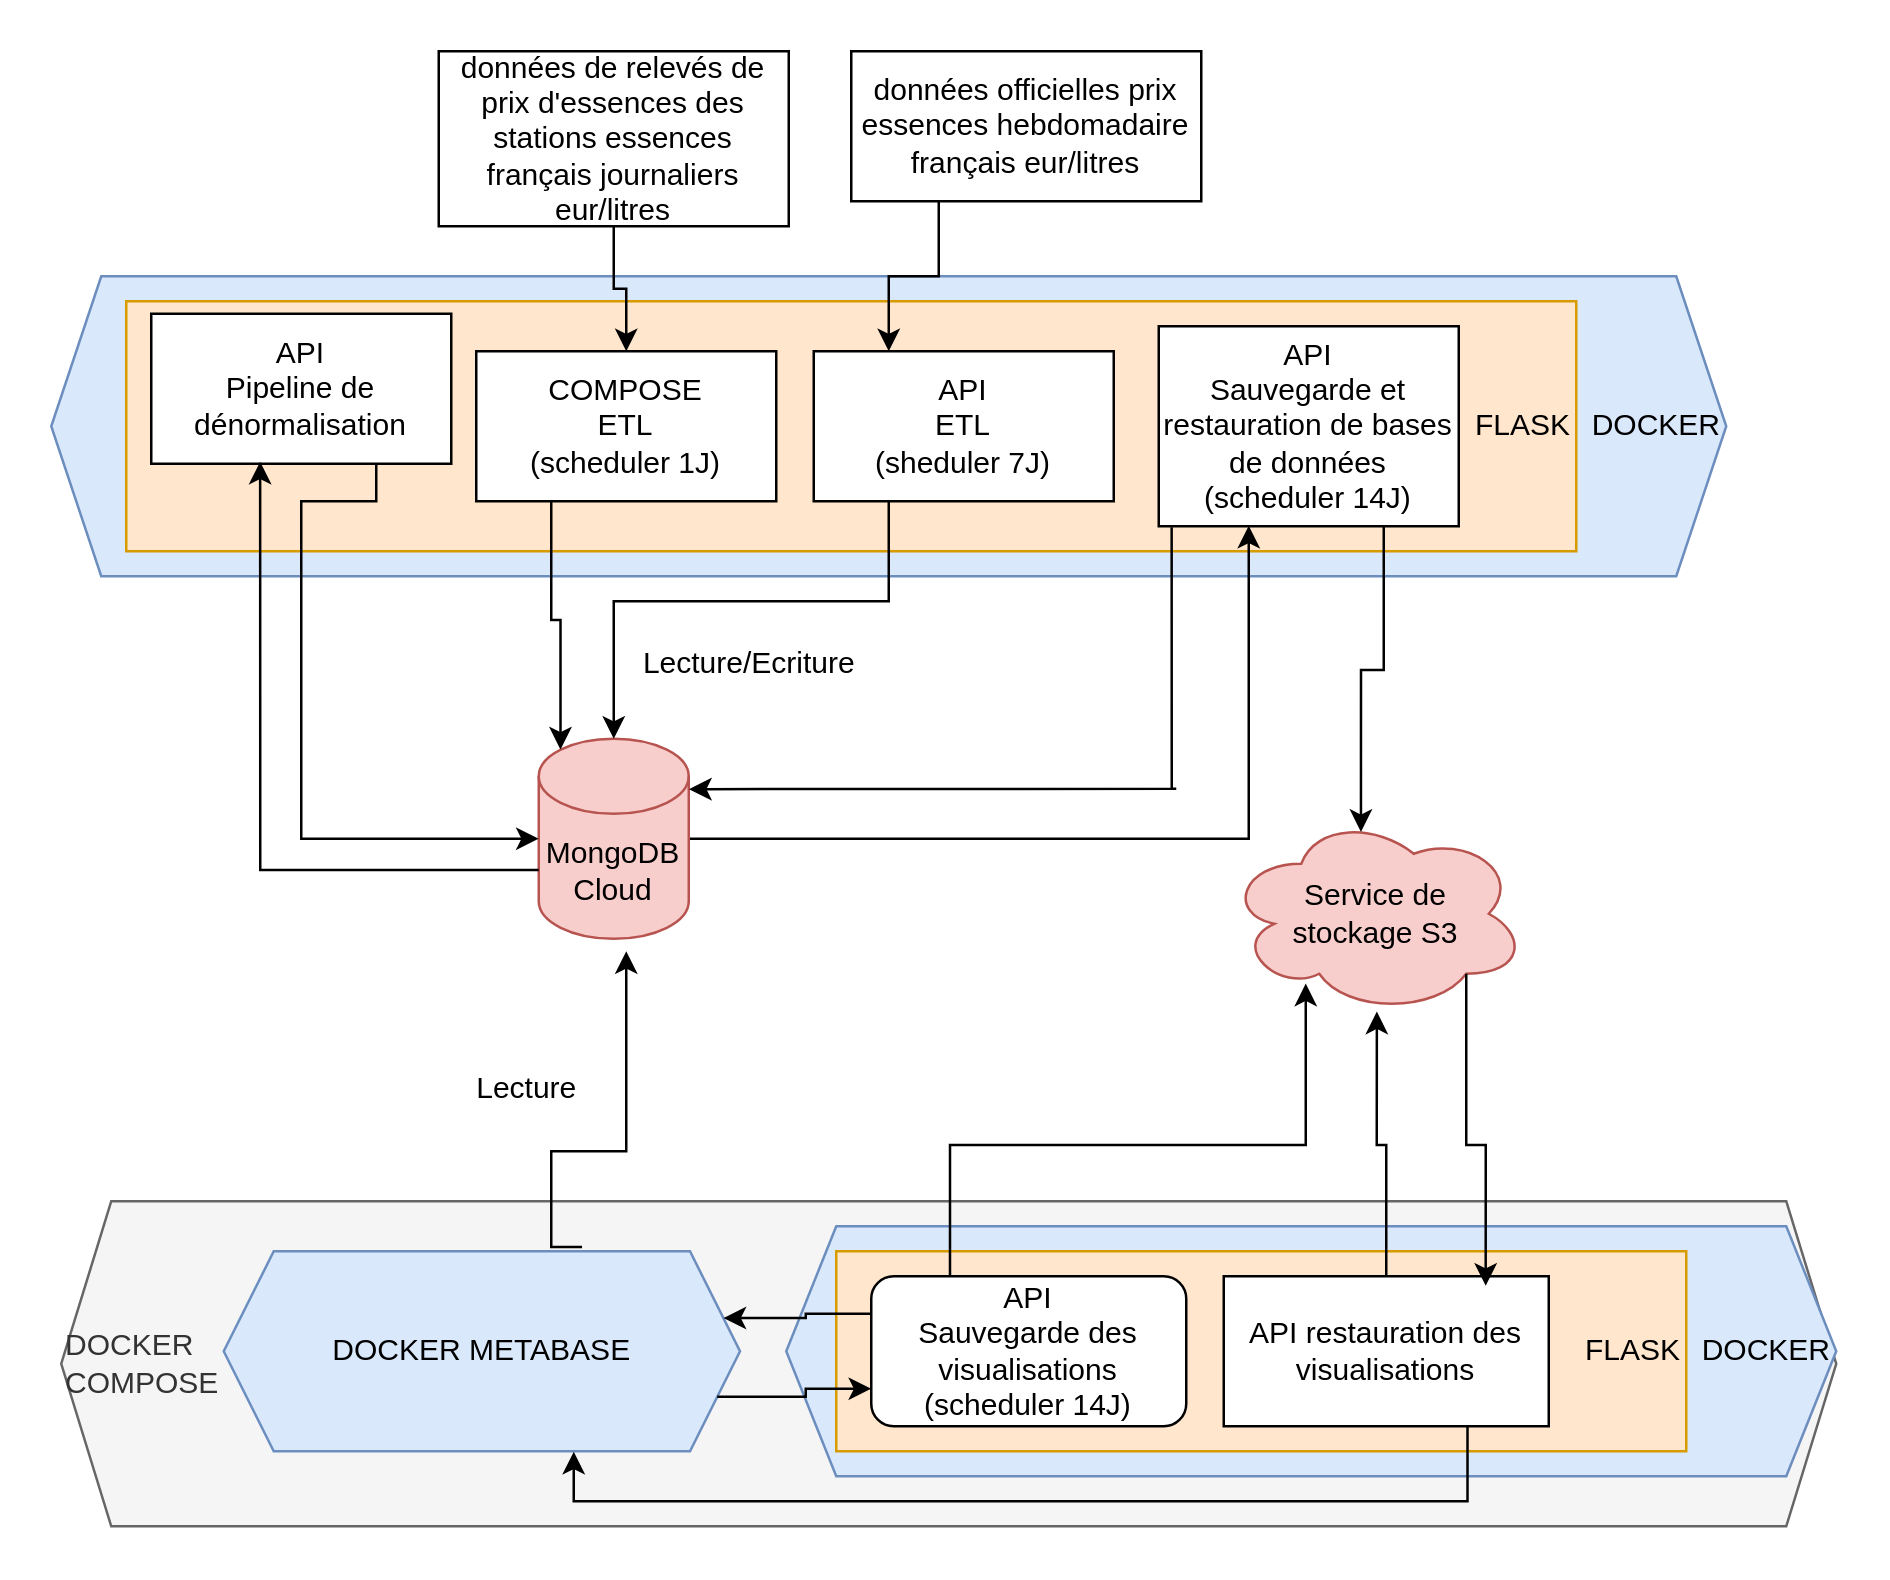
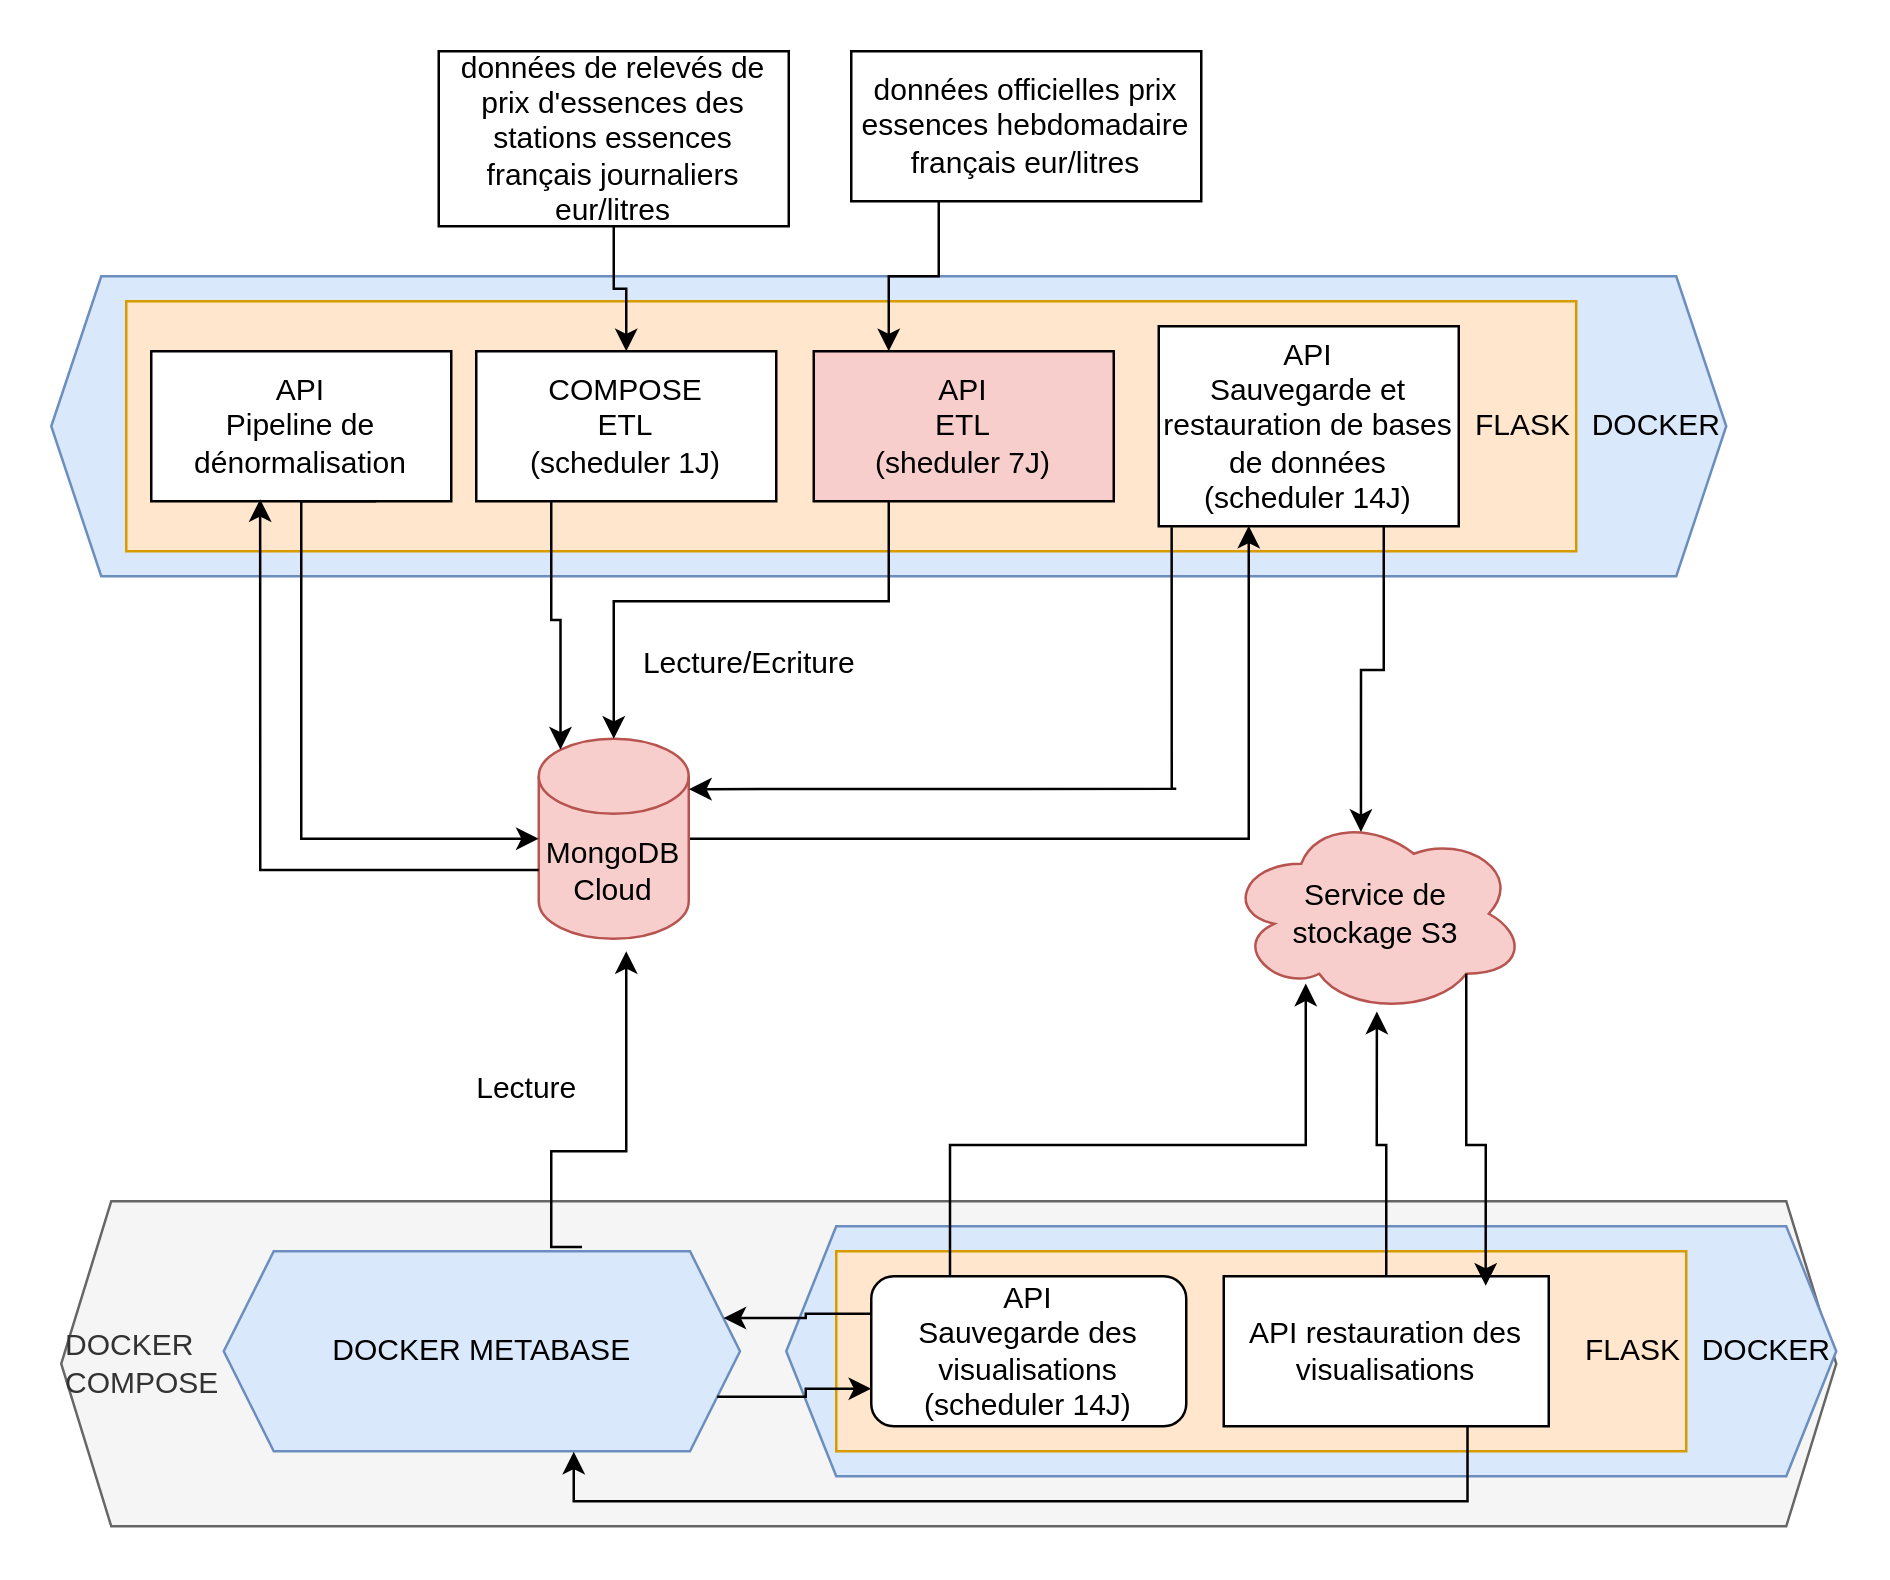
  <mxCell id="0" />
  <mxCell id="1" parent="0" />
  <mxCell id="2" value="DOCKER&lt;br&gt;COMPOSE" style="shape=hexagon;perimeter=hexagonPerimeter2;whiteSpace=wrap;html=1;fixedSize=1;align=left;fillColor=#f5f5f5;strokeColor=#666666;fontColor=#333333;" parent="1" vertex="1"><mxGeometry x="24" y="480" width="710" height="130" as="geometry" /></mxCell>
  <mxCell id="3" value="DOCKER" style="shape=hexagon;perimeter=hexagonPerimeter2;whiteSpace=wrap;html=1;fixedSize=1;align=right;fillColor=#dae8fc;strokeColor=#6c8ebf;" parent="1" vertex="1"><mxGeometry x="314" y="490" width="420" height="100" as="geometry" /></mxCell>
  <mxCell id="4" style="edgeStyle=orthogonalEdgeStyle;rounded=0;orthogonalLoop=1;jettySize=auto;html=1;exitX=0.694;exitY=-0.021;exitDx=0;exitDy=0;exitPerimeter=0;" parent="1" source="5" edge="1"><mxGeometry relative="1" as="geometry"><mxPoint x="250" y="380" as="targetPoint" /><Array as="points"><mxPoint x="220" y="498" /><mxPoint x="220" y="460" /><mxPoint x="250" y="460" /></Array></mxGeometry></mxCell>
  <mxCell id="5" value="DOCKER METABASE" style="shape=hexagon;perimeter=hexagonPerimeter2;whiteSpace=wrap;html=1;fixedSize=1;align=center;fillColor=#dae8fc;strokeColor=#6c8ebf;" parent="1" vertex="1"><mxGeometry x="89" y="500" width="206.5" height="80" as="geometry" /></mxCell>
  <mxCell id="6" value="DOCKER" style="shape=hexagon;perimeter=hexagonPerimeter2;whiteSpace=wrap;html=1;fixedSize=1;align=right;fillColor=#dae8fc;strokeColor=#6c8ebf;" parent="1" vertex="1"><mxGeometry x="20" y="110" width="670" height="120" as="geometry" /></mxCell>
  <mxCell id="7" value="FLASK" style="rounded=0;whiteSpace=wrap;html=1;align=right;fillColor=#ffe6cc;strokeColor=#d79b00;" parent="1" vertex="1"><mxGeometry x="50" y="120" width="580" height="100" as="geometry" /></mxCell>
  <mxCell id="8" style="edgeStyle=orthogonalEdgeStyle;rounded=0;orthogonalLoop=1;jettySize=auto;html=1;exitX=0.5;exitY=1;exitDx=0;exitDy=0;" parent="1" source="9" target="12" edge="1"><mxGeometry relative="1" as="geometry" /></mxCell>
  <mxCell id="9" value="&lt;span style=&quot;background-color: transparent; color: light-dark(rgb(0, 0, 0), rgb(255, 255, 255));&quot;&gt;données de relevés de prix d'essences des stations essences français journaliers eur/litres&lt;/span&gt;" style="rounded=0;whiteSpace=wrap;html=1;" parent="1" vertex="1"><mxGeometry x="175" y="20" width="140" height="70" as="geometry" /></mxCell>
  <mxCell id="10" style="edgeStyle=orthogonalEdgeStyle;rounded=0;orthogonalLoop=1;jettySize=auto;html=1;exitX=0.25;exitY=1;exitDx=0;exitDy=0;entryX=0.25;entryY=0;entryDx=0;entryDy=0;" parent="1" source="11" target="13" edge="1"><mxGeometry relative="1" as="geometry" /></mxCell>
  <mxCell id="11" value="données officielles prix essences hebdomadaire&lt;div&gt;français eur/litres&lt;/div&gt;" style="rounded=0;whiteSpace=wrap;html=1;" parent="1" vertex="1"><mxGeometry x="340" y="20" width="140" height="60" as="geometry" /></mxCell>
  <mxCell id="12" value="COMPOSE&lt;br&gt;ETL&lt;br&gt;(scheduler 1J)" style="rounded=0;whiteSpace=wrap;html=1;" parent="1" vertex="1"><mxGeometry x="190" y="140" width="120" height="60" as="geometry" /></mxCell>
- <mxCell id="13" value="API&lt;br&gt;ETL&lt;br&gt;(sheduler 7J)" style="rounded=0;whiteSpace=wrap;html=1;" parent="1" vertex="1"><mxGeometry x="325" y="140" width="120" height="60" as="geometry" /></mxCell>
+ <mxCell id="13" value="API&lt;br&gt;ETL&lt;br&gt;(sheduler 7J)" style="rounded=0;whiteSpace=wrap;html=1;fillColor=#f8cecc;" parent="1" vertex="1"><mxGeometry x="325" y="140" width="120" height="60" as="geometry" /></mxCell>
  <mxCell id="14" style="edgeStyle=orthogonalEdgeStyle;rounded=0;orthogonalLoop=1;jettySize=auto;html=1;exitX=1;exitY=0.5;exitDx=0;exitDy=0;exitPerimeter=0;entryX=0.3;entryY=0.997;entryDx=0;entryDy=0;entryPerimeter=0;" parent="1" source="15" target="16" edge="1"><mxGeometry relative="1" as="geometry"><mxPoint x="480" y="200" as="targetPoint" /><Array as="points"><mxPoint x="499" y="335" /></Array></mxGeometry></mxCell>
  <mxCell id="15" value="MongoDB&lt;br&gt;Cloud" style="shape=cylinder3;whiteSpace=wrap;html=1;boundedLbl=1;backgroundOutline=1;size=15;fillColor=#f8cecc;strokeColor=#b85450;" parent="1" vertex="1"><mxGeometry x="215" y="295" width="60" height="80" as="geometry" /></mxCell>
  <mxCell id="16" value="API&lt;br&gt;Sauvegarde et restauration de bases de données&lt;br&gt;(scheduler 14J)" style="rounded=0;whiteSpace=wrap;html=1;" parent="1" vertex="1"><mxGeometry x="463" y="130" width="120" height="80" as="geometry" /></mxCell>
  <mxCell id="17" style="edgeStyle=orthogonalEdgeStyle;rounded=0;orthogonalLoop=1;jettySize=auto;html=1;exitX=0.25;exitY=1;exitDx=0;exitDy=0;entryX=0.145;entryY=0;entryDx=0;entryDy=4.35;entryPerimeter=0;" parent="1" source="12" target="15" edge="1"><mxGeometry relative="1" as="geometry" /></mxCell>
  <mxCell id="18" style="edgeStyle=orthogonalEdgeStyle;rounded=0;orthogonalLoop=1;jettySize=auto;html=1;exitX=0.25;exitY=1;exitDx=0;exitDy=0;entryX=0.5;entryY=0;entryDx=0;entryDy=0;entryPerimeter=0;" parent="1" source="13" target="15" edge="1"><mxGeometry relative="1" as="geometry"><Array as="points"><mxPoint x="355" y="240" /><mxPoint x="245" y="240" /></Array></mxGeometry></mxCell>
  <mxCell id="19" style="edgeStyle=orthogonalEdgeStyle;rounded=0;orthogonalLoop=1;jettySize=auto;html=1;exitX=0.043;exitY=1.005;exitDx=0;exitDy=0;entryX=1.002;entryY=0.252;entryDx=0;entryDy=0;entryPerimeter=0;exitPerimeter=0;" parent="1" source="16" target="15" edge="1"><mxGeometry relative="1" as="geometry"><Array as="points"><mxPoint x="468" y="315" /><mxPoint x="470" y="315" /></Array></mxGeometry></mxCell>
  <mxCell id="20" value="Service de &lt;br&gt;stockage S3" style="ellipse;shape=cloud;whiteSpace=wrap;html=1;fillColor=#f8cecc;strokeColor=#b85450;" parent="1" vertex="1"><mxGeometry x="490" y="325" width="120" height="80" as="geometry" /></mxCell>
  <mxCell id="21" style="edgeStyle=orthogonalEdgeStyle;rounded=0;orthogonalLoop=1;jettySize=auto;html=1;exitX=0.75;exitY=1;exitDx=0;exitDy=0;entryX=0.449;entryY=0.091;entryDx=0;entryDy=0;entryPerimeter=0;" parent="1" source="16" target="20" edge="1"><mxGeometry relative="1" as="geometry" /></mxCell>
  <mxCell id="22" value="FLASK" style="rounded=0;whiteSpace=wrap;html=1;align=right;fillColor=#ffe6cc;strokeColor=#d79b00;" parent="1" vertex="1"><mxGeometry x="334" y="500" width="340" height="80" as="geometry" /></mxCell>
  <mxCell id="23" value="API&lt;br&gt;Sauvegarde des visualisations&lt;br&gt;(scheduler 14J)" style="whiteSpace=wrap;html=1;rounded=1;" parent="1" vertex="1"><mxGeometry x="348" y="510" width="126" height="60" as="geometry" /></mxCell>
  <mxCell id="24" style="edgeStyle=orthogonalEdgeStyle;rounded=0;orthogonalLoop=1;jettySize=auto;html=1;exitX=0;exitY=0.25;exitDx=0;exitDy=0;entryX=0.968;entryY=0.334;entryDx=0;entryDy=0;entryPerimeter=0;" parent="1" source="23" target="5" edge="1"><mxGeometry relative="1" as="geometry" /></mxCell>
  <mxCell id="25" style="edgeStyle=orthogonalEdgeStyle;rounded=0;orthogonalLoop=1;jettySize=auto;html=1;exitX=1;exitY=0.75;exitDx=0;exitDy=0;entryX=0;entryY=0.75;entryDx=0;entryDy=0;" parent="1" source="5" target="23" edge="1"><mxGeometry relative="1" as="geometry" /></mxCell>
  <mxCell id="26" value="API restauration des visualisations" style="rounded=0;whiteSpace=wrap;html=1;" parent="1" vertex="1"><mxGeometry x="489" y="510" width="130" height="60" as="geometry" /></mxCell>
  <mxCell id="27" style="edgeStyle=orthogonalEdgeStyle;rounded=0;orthogonalLoop=1;jettySize=auto;html=1;exitX=0.25;exitY=0;exitDx=0;exitDy=0;entryX=0.265;entryY=0.849;entryDx=0;entryDy=0;entryPerimeter=0;" parent="1" source="23" target="20" edge="1"><mxGeometry relative="1" as="geometry" /></mxCell>
  <mxCell id="28" style="edgeStyle=orthogonalEdgeStyle;rounded=0;orthogonalLoop=1;jettySize=auto;html=1;exitX=0.5;exitY=0;exitDx=0;exitDy=0;entryX=0.502;entryY=0.989;entryDx=0;entryDy=0;entryPerimeter=0;" parent="1" source="26" target="20" edge="1"><mxGeometry relative="1" as="geometry" /></mxCell>
  <mxCell id="29" style="edgeStyle=orthogonalEdgeStyle;rounded=0;orthogonalLoop=1;jettySize=auto;html=1;exitX=0.8;exitY=0.8;exitDx=0;exitDy=0;exitPerimeter=0;entryX=0.806;entryY=0.064;entryDx=0;entryDy=0;entryPerimeter=0;" parent="1" source="20" target="26" edge="1"><mxGeometry relative="1" as="geometry" /></mxCell>
  <mxCell id="30" style="edgeStyle=orthogonalEdgeStyle;rounded=0;orthogonalLoop=1;jettySize=auto;html=1;exitX=0.75;exitY=1;exitDx=0;exitDy=0;entryX=0.678;entryY=1.002;entryDx=0;entryDy=0;entryPerimeter=0;" parent="1" source="26" target="5" edge="1"><mxGeometry relative="1" as="geometry" /></mxCell>
  <mxCell id="31" value="Lecture/Ecriture" style="text;html=1;align=center;verticalAlign=middle;resizable=0;points=[];autosize=1;strokeColor=none;fillColor=none;" parent="1" vertex="1"><mxGeometry x="244" y="250" width="110" height="30" as="geometry" /></mxCell>
  <mxCell id="32" value="Lecture" style="text;html=1;align=center;verticalAlign=middle;resizable=0;points=[];autosize=1;strokeColor=none;fillColor=none;" parent="1" vertex="1"><mxGeometry x="180" y="420" width="60" height="30" as="geometry" /></mxCell>
- <mxCell id="33" value="API&lt;br&gt;Pipeline de dénormalisation" style="rounded=0;whiteSpace=wrap;html=1;" parent="1" vertex="1"><mxGeometry x="60" y="125" width="120" height="60" as="geometry" /></mxCell>
+ <mxCell id="33" value="API&lt;br&gt;Pipeline de dénormalisation" style="rounded=0;whiteSpace=wrap;html=1;" parent="1" vertex="1"><mxGeometry x="60" y="140" width="120" height="60" as="geometry" /></mxCell>
  <mxCell id="34" style="edgeStyle=orthogonalEdgeStyle;rounded=0;orthogonalLoop=1;jettySize=auto;html=1;exitX=0.75;exitY=1;exitDx=0;exitDy=0;entryX=0;entryY=0.5;entryDx=0;entryDy=0;entryPerimeter=0;" parent="1" source="33" target="15" edge="1"><mxGeometry relative="1" as="geometry"><Array as="points"><mxPoint x="120" y="200" /><mxPoint x="120" y="335" /></Array></mxGeometry></mxCell>
  <mxCell id="35" style="edgeStyle=orthogonalEdgeStyle;rounded=0;orthogonalLoop=1;jettySize=auto;html=1;exitX=0;exitY=0;exitDx=0;exitDy=52.5;exitPerimeter=0;entryX=0.363;entryY=0.986;entryDx=0;entryDy=0;entryPerimeter=0;" parent="1" source="15" target="33" edge="1"><mxGeometry relative="1" as="geometry" /></mxCell>
